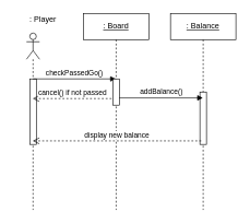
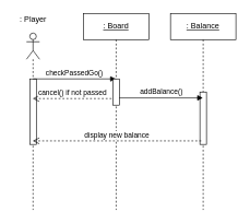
  <mxCell id="0" />
  <mxCell id="1" parent="0" />
  <mxCell id="2" value="" style="shape=umlLifeline;participant=umlActor;perimeter=lifelinePerimeter;whiteSpace=wrap;html=1;container=1;collapsible=0;recursiveResize=0;verticalAlign=top;spacingTop=36;outlineConnect=0;" parent="1" vertex="1"><mxGeometry x="40" y="50" width="20" height="270" as="geometry" /></mxCell>
  <mxCell id="3" value="" style="html=1;points=[];perimeter=orthogonalPerimeter;" parent="2" vertex="1"><mxGeometry x="5" y="70" width="10" height="100" as="geometry" /></mxCell>
  <mxCell id="4" value="checkPassedGo()" style="html=1;verticalAlign=bottom;endArrow=block;" parent="2" target="6" edge="1"><mxGeometry width="80" relative="1" as="geometry"><mxPoint x="10" y="70" as="sourcePoint" /><mxPoint x="90" y="70" as="targetPoint" /></mxGeometry></mxCell>
- <mxCell id="5" value=": Player" style="text;html=1;align=center;verticalAlign=middle;resizable=0;points=[];autosize=1;" parent="1" vertex="1"><mxGeometry x="35" y="20" width="60" height="20" as="geometry" /></mxCell>
+ <mxCell id="5" value=": Player" style="text;html=1;align=center;verticalAlign=middle;resizable=0;points=[];autosize=1;" parent="1" vertex="1"><mxGeometry x="20" y="20" width="60" height="20" as="geometry" /></mxCell>
  <mxCell id="6" value="&lt;u&gt;: Board&lt;/u&gt;" style="shape=umlLifeline;perimeter=lifelinePerimeter;whiteSpace=wrap;html=1;container=1;collapsible=0;recursiveResize=0;outlineConnect=0;" parent="1" vertex="1"><mxGeometry x="127" y="20" width="100" height="300" as="geometry" /></mxCell>
  <mxCell id="7" value="" style="html=1;points=[];perimeter=orthogonalPerimeter;" parent="6" vertex="1"><mxGeometry x="45" y="100" width="10" height="40" as="geometry" /></mxCell>
  <mxCell id="8" value="&lt;u&gt;: Balance&lt;/u&gt;" style="shape=umlLifeline;perimeter=lifelinePerimeter;whiteSpace=wrap;html=1;container=1;collapsible=0;recursiveResize=0;outlineConnect=0;" parent="1" vertex="1"><mxGeometry x="260" y="20" width="100" height="300" as="geometry" /></mxCell>
  <mxCell id="9" value="" style="html=1;points=[];perimeter=orthogonalPerimeter;" parent="8" vertex="1"><mxGeometry x="45" y="120" width="10" height="80" as="geometry" /></mxCell>
  <mxCell id="10" value="display new balance" style="html=1;verticalAlign=bottom;endArrow=open;dashed=1;endSize=8;" parent="1" target="2" edge="1"><mxGeometry relative="1" as="geometry"><mxPoint x="307" y="214.58" as="sourcePoint" /><mxPoint x="227" y="214.58" as="targetPoint" /><mxPoint as="offset" /></mxGeometry></mxCell>
  <mxCell id="11" value="addBalance()" style="html=1;verticalAlign=bottom;endArrow=block;exitX=0.967;exitY=0.725;exitDx=0;exitDy=0;exitPerimeter=0;" parent="1" source="7" target="8" edge="1"><mxGeometry width="80" relative="1" as="geometry"><mxPoint x="210" y="150" as="sourcePoint" /><mxPoint x="290" y="150" as="targetPoint" /></mxGeometry></mxCell>
  <mxCell id="12" value="cancel() if not passed" style="html=1;verticalAlign=bottom;endArrow=open;dashed=1;endSize=8;" parent="1" target="2" edge="1"><mxGeometry relative="1" as="geometry"><mxPoint x="170" y="150" as="sourcePoint" /><mxPoint x="90" y="150" as="targetPoint" /></mxGeometry></mxCell>
